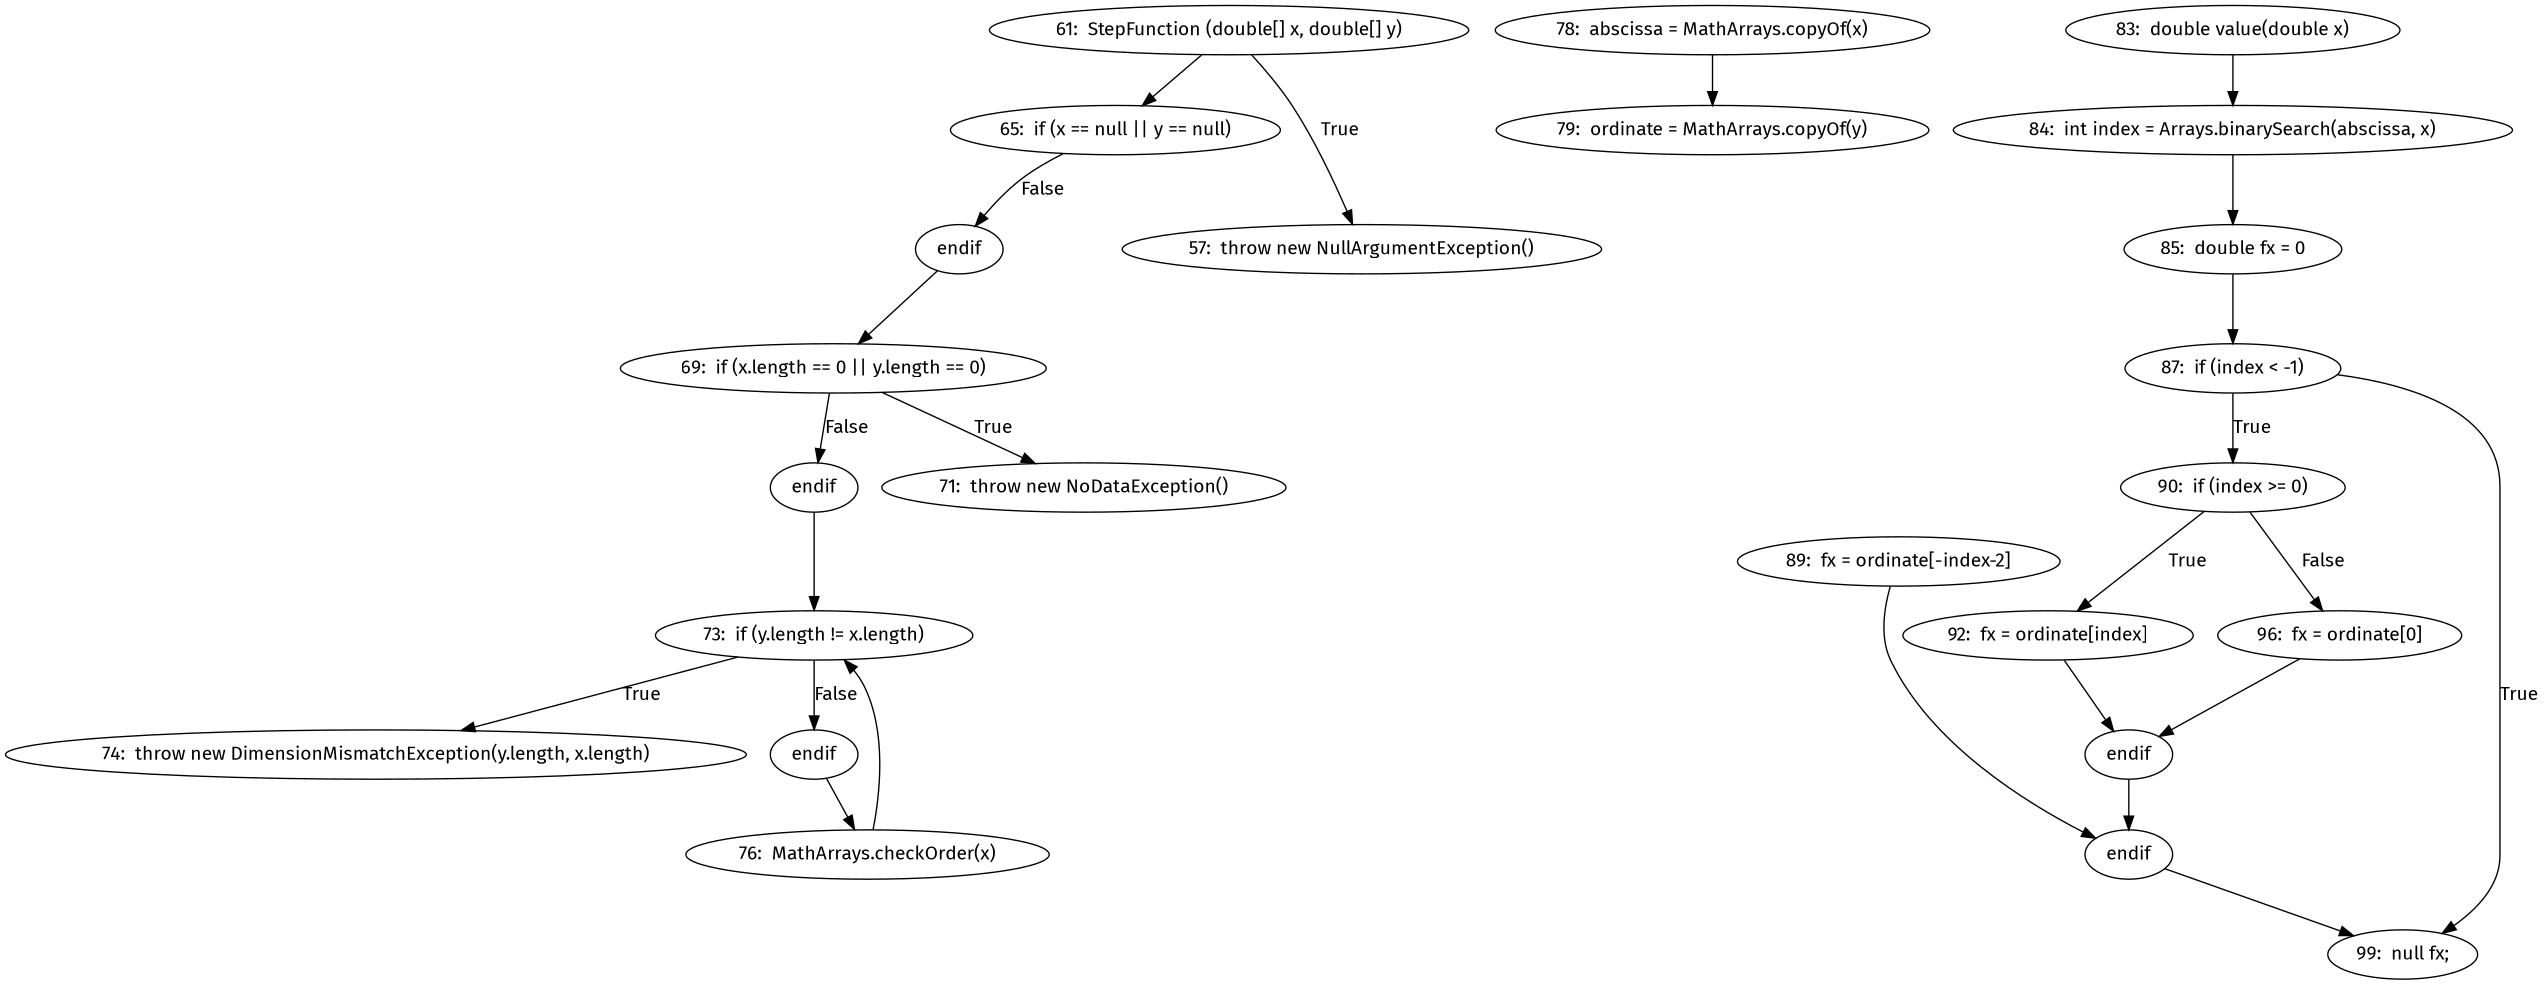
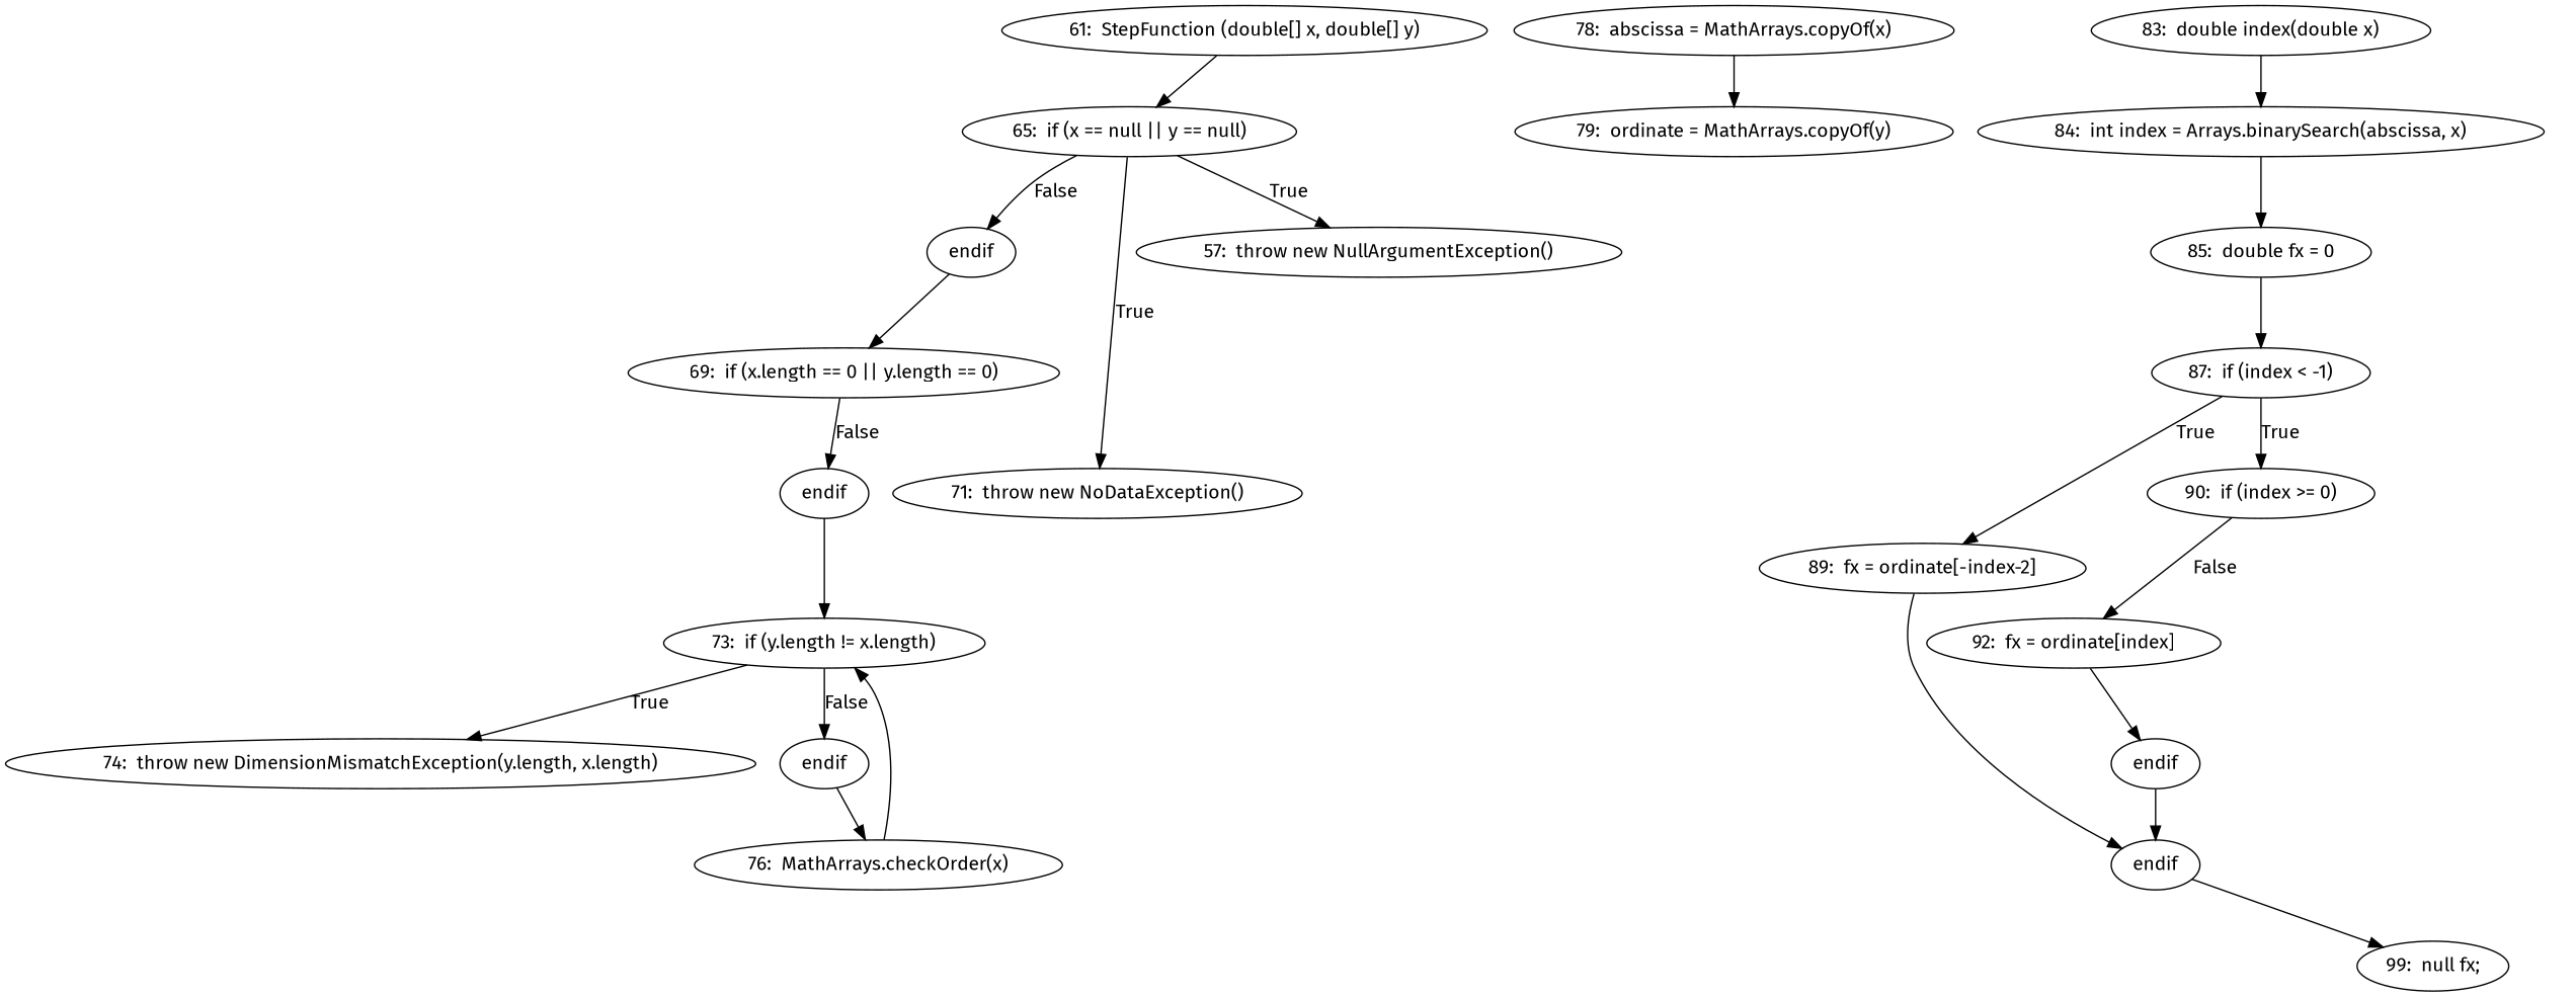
  digraph {
    fontname="Fira Sans"
    node [fontname="Fira Sans"]
    edge [fontname="Fira Sans"]
    n1 [label="61:  StepFunction (double[] x, double[] y)"]
    n2 [label="65:  if (x == null || y == null)"]
    n3 [label="57:  throw new NullArgumentException()"]
    n4 [label=endif]
    n5 [label="69:  if (x.length == 0 || y.length == 0)"]
    n6 [label="71:  throw new NoDataException()"]
    n7 [label=endif]
    n8 [label="73:  if (y.length != x.length)"]
    n9 [label="74:  throw new DimensionMismatchException(y.length, x.length)"]
    n10 [label=endif]
    n11 [label="76:  MathArrays.checkOrder(x)"]
    n12 [label="78:  abscissa = MathArrays.copyOf(x)"]
    n13 [label="79:  ordinate = MathArrays.copyOf(y)"]
-   n14 [label="83:  double value(double x)"]
+   n14 [label="83:  double index(double x)"]
    n15 [label="84:  int index = Arrays.binarySearch(abscissa, x)"]
    n16 [label="85:  double fx = 0"]
    n17 [label="87:  if (index < -1)"]
    n18 [label="89:  fx = ordinate[-index-2]"]
    n19 [label="90:  if (index >= 0)"]
    n20 [label=endif]
    n21 [label="92:  fx = ordinate[index]"]
-   n22 [label="96:  fx = ordinate[0]"]
    n23 [label="99:  null fx;"]
    n24 [label=endif]
    n1 -> n2
-   n1 -> n3 [label=True]
+   n2 -> n3 [label=True]
    n2 -> n4 [label=False]
    n4 -> n5
-   n5 -> n6 [label=True]
+   n2 -> n6 [label=True]
    n5 -> n7 [label=False]
    n7 -> n8
    n8 -> n9 [label=True]
    n8 -> n10 [label=False]
    n10 -> n11
    n11 -> n8
    n12 -> n13
    n14 -> n15
    n15 -> n16
    n16 -> n17
-   n17 -> n23 [label=True]
+   n17 -> n18 [label=True]
    n17 -> n19 [label=True]
    n18 -> n20
-   n19 -> n21 [label=True]
-   n19 -> n22 [label=False]
+   n19 -> n21 [label=False]
    n20 -> n23
    n21 -> n24
-   n22 -> n24
    n24 -> n20
  }
